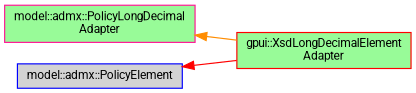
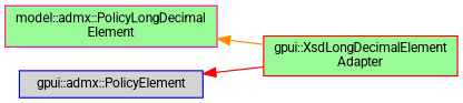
  digraph {
    fontname=Roboto
    rankdir=LR
    node [fillcolor=palegreen fontname=Roboto fontsize=10 shape=record style=filled]
    edge [dir=back fontname=Roboto fontsize=10 labelfontname=Helvetica labelfontsize=10 style=solid]
-   n1 [color=deeppink fontcolor=black height=0.2 label="model::admx::PolicyLongDecimal\lAdapter" width=0.4]
+   n1 [color=deeppink fontcolor=black height=0.2 label="model::admx::PolicyLongDecimal\lElement" width=0.4]
    n2 [color=red height=0.2 label="gpui::XsdLongDecimalElement\lAdapter" width=0.4]
-   n3 [color=blue fillcolor=lightgrey height=0.2 label="model::admx::PolicyElement" width=0.4]
+   n3 [color=blue fillcolor=lightgrey height=0.2 label="gpui::admx::PolicyElement" width=0.4]
    n1 -> n2 [color=darkorange]
    n3 -> n2 [color=red]
  }
